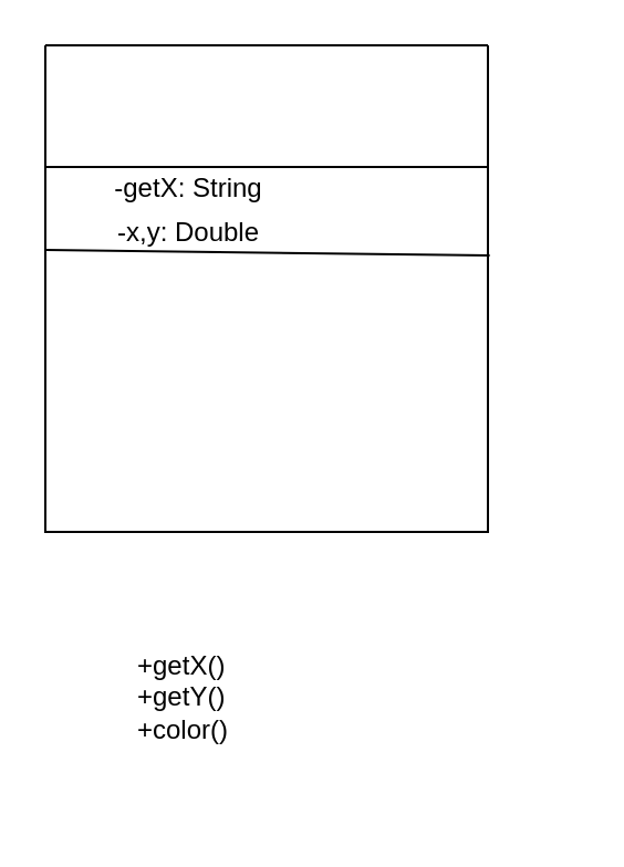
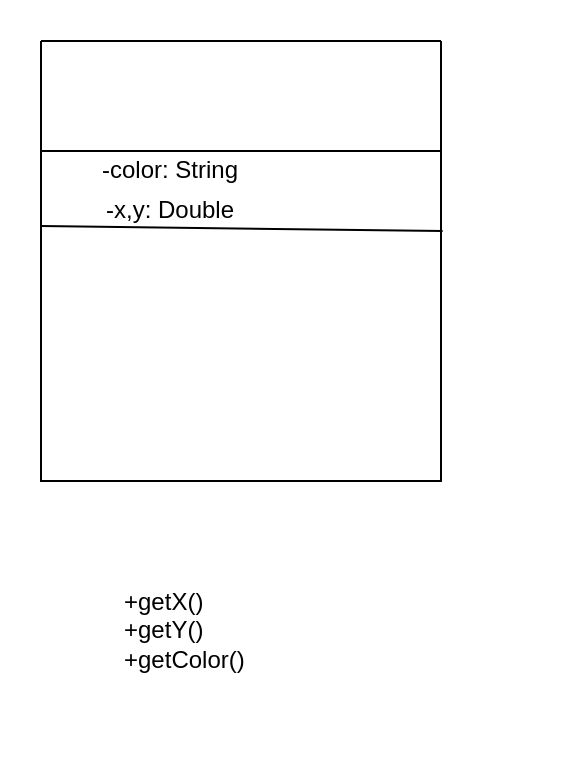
  <mxCell id="0" />
  <mxCell id="1" parent="0" />
  <mxCell id="2" value="" style="swimlane;startSize=0;" vertex="1" parent="1"><mxGeometry x="20" y="20" width="200" height="220" as="geometry" /></mxCell>
- <mxCell id="3" value="-getX: String" style="text;html=1;strokeColor=none;fillColor=none;align=center;verticalAlign=middle;whiteSpace=wrap;rounded=0;" vertex="1" parent="2"><mxGeometry y="50" width="130" height="30" as="geometry" /></mxCell>
+ <mxCell id="3" value="-color: String" style="text;html=1;strokeColor=none;fillColor=none;align=center;verticalAlign=middle;whiteSpace=wrap;rounded=0;" vertex="1" parent="2"><mxGeometry y="50" width="130" height="30" as="geometry" /></mxCell>
  <mxCell id="4" value="-x,y: Double" style="text;html=1;strokeColor=none;fillColor=none;align=center;verticalAlign=middle;whiteSpace=wrap;rounded=0;" vertex="1" parent="2"><mxGeometry y="70" width="130" height="30" as="geometry" /></mxCell>
  <mxCell id="5" value="" style="endArrow=none;html=1;rounded=0;entryX=1.004;entryY=0.432;entryDx=0;entryDy=0;entryPerimeter=0;exitX=0;exitY=0.75;exitDx=0;exitDy=0;" edge="1" parent="2" source="4" target="2"><mxGeometry width="50" height="50" relative="1" as="geometry"><mxPoint x="90" y="230" as="sourcePoint" /><mxPoint x="140" y="180" as="targetPoint" /></mxGeometry></mxCell>
  <mxCell id="6" value="" style="endArrow=none;html=1;rounded=0;entryX=1;entryY=0.25;entryDx=0;entryDy=0;exitX=0;exitY=0.25;exitDx=0;exitDy=0;" edge="1" parent="1" source="2" target="2"><mxGeometry width="50" height="50" relative="1" as="geometry"><mxPoint x="110" y="210" as="sourcePoint" /><mxPoint x="160" y="160" as="targetPoint" /></mxGeometry></mxCell>
- <mxCell id="7" value="+getX()&lt;br&gt;+getY()&lt;br&gt;+color()" style="text;html=1;strokeColor=none;fillColor=none;align=left;verticalAlign=middle;whiteSpace=wrap;rounded=0;" vertex="1" parent="1"><mxGeometry x="60" y="260" width="200" height="110" as="geometry" /></mxCell>
+ <mxCell id="7" value="+getX()&lt;br&gt;+getY()&lt;br&gt;+getColor()" style="text;html=1;strokeColor=none;fillColor=none;align=left;verticalAlign=middle;whiteSpace=wrap;rounded=0;" vertex="1" parent="1"><mxGeometry x="60" y="260" width="200" height="110" as="geometry" /></mxCell>
